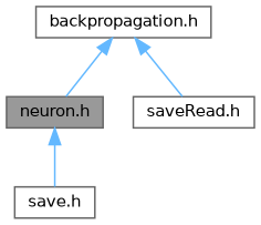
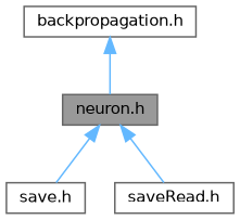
  digraph {
    node [color=grey40 fillcolor=white fontname=Helvetica fontsize=10 shape=box style=filled]
    edge [color=steelblue1 dir=back fontname=Helvetica fontsize=10 labelfontname=Helvetica labelfontsize=10 style=solid]
    n1 [color=gray40 fillcolor=grey60 fontcolor=black height=0.2 label="neuron.h" width=0.4]
    n2 [height=0.2 label="save.h" width=0.4]
    n3 [height=0.2 label="saveRead.h" width=0.4]
    n4 [height=0.2 label="backpropagation.h" width=0.4]
    n1 -> n2
-   n4 -> n3
+   n1 -> n3
    n4 -> n1
  }
